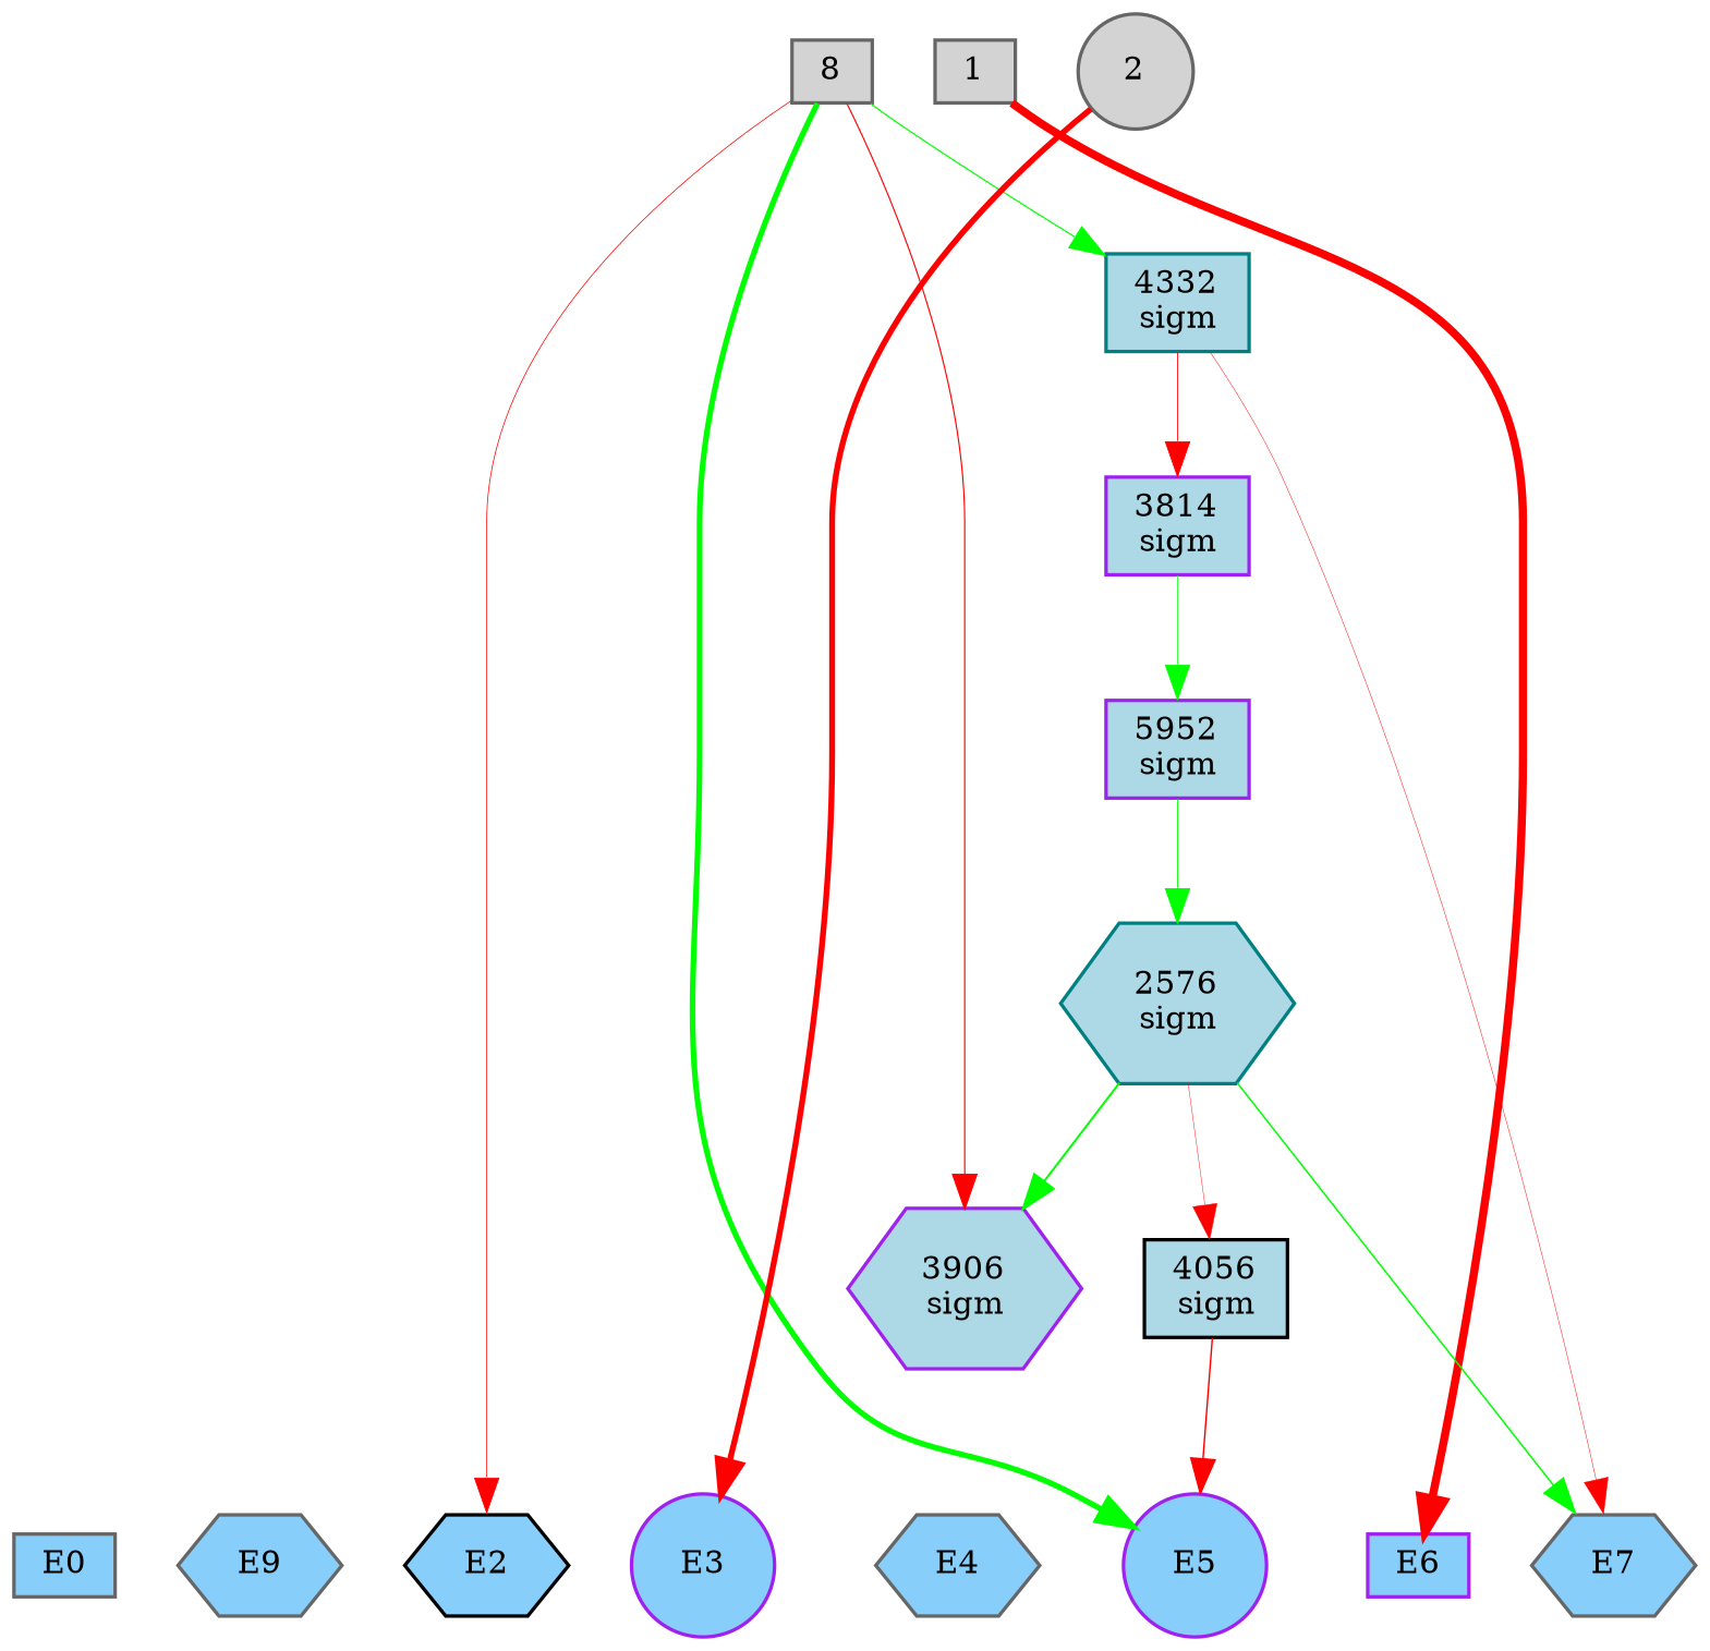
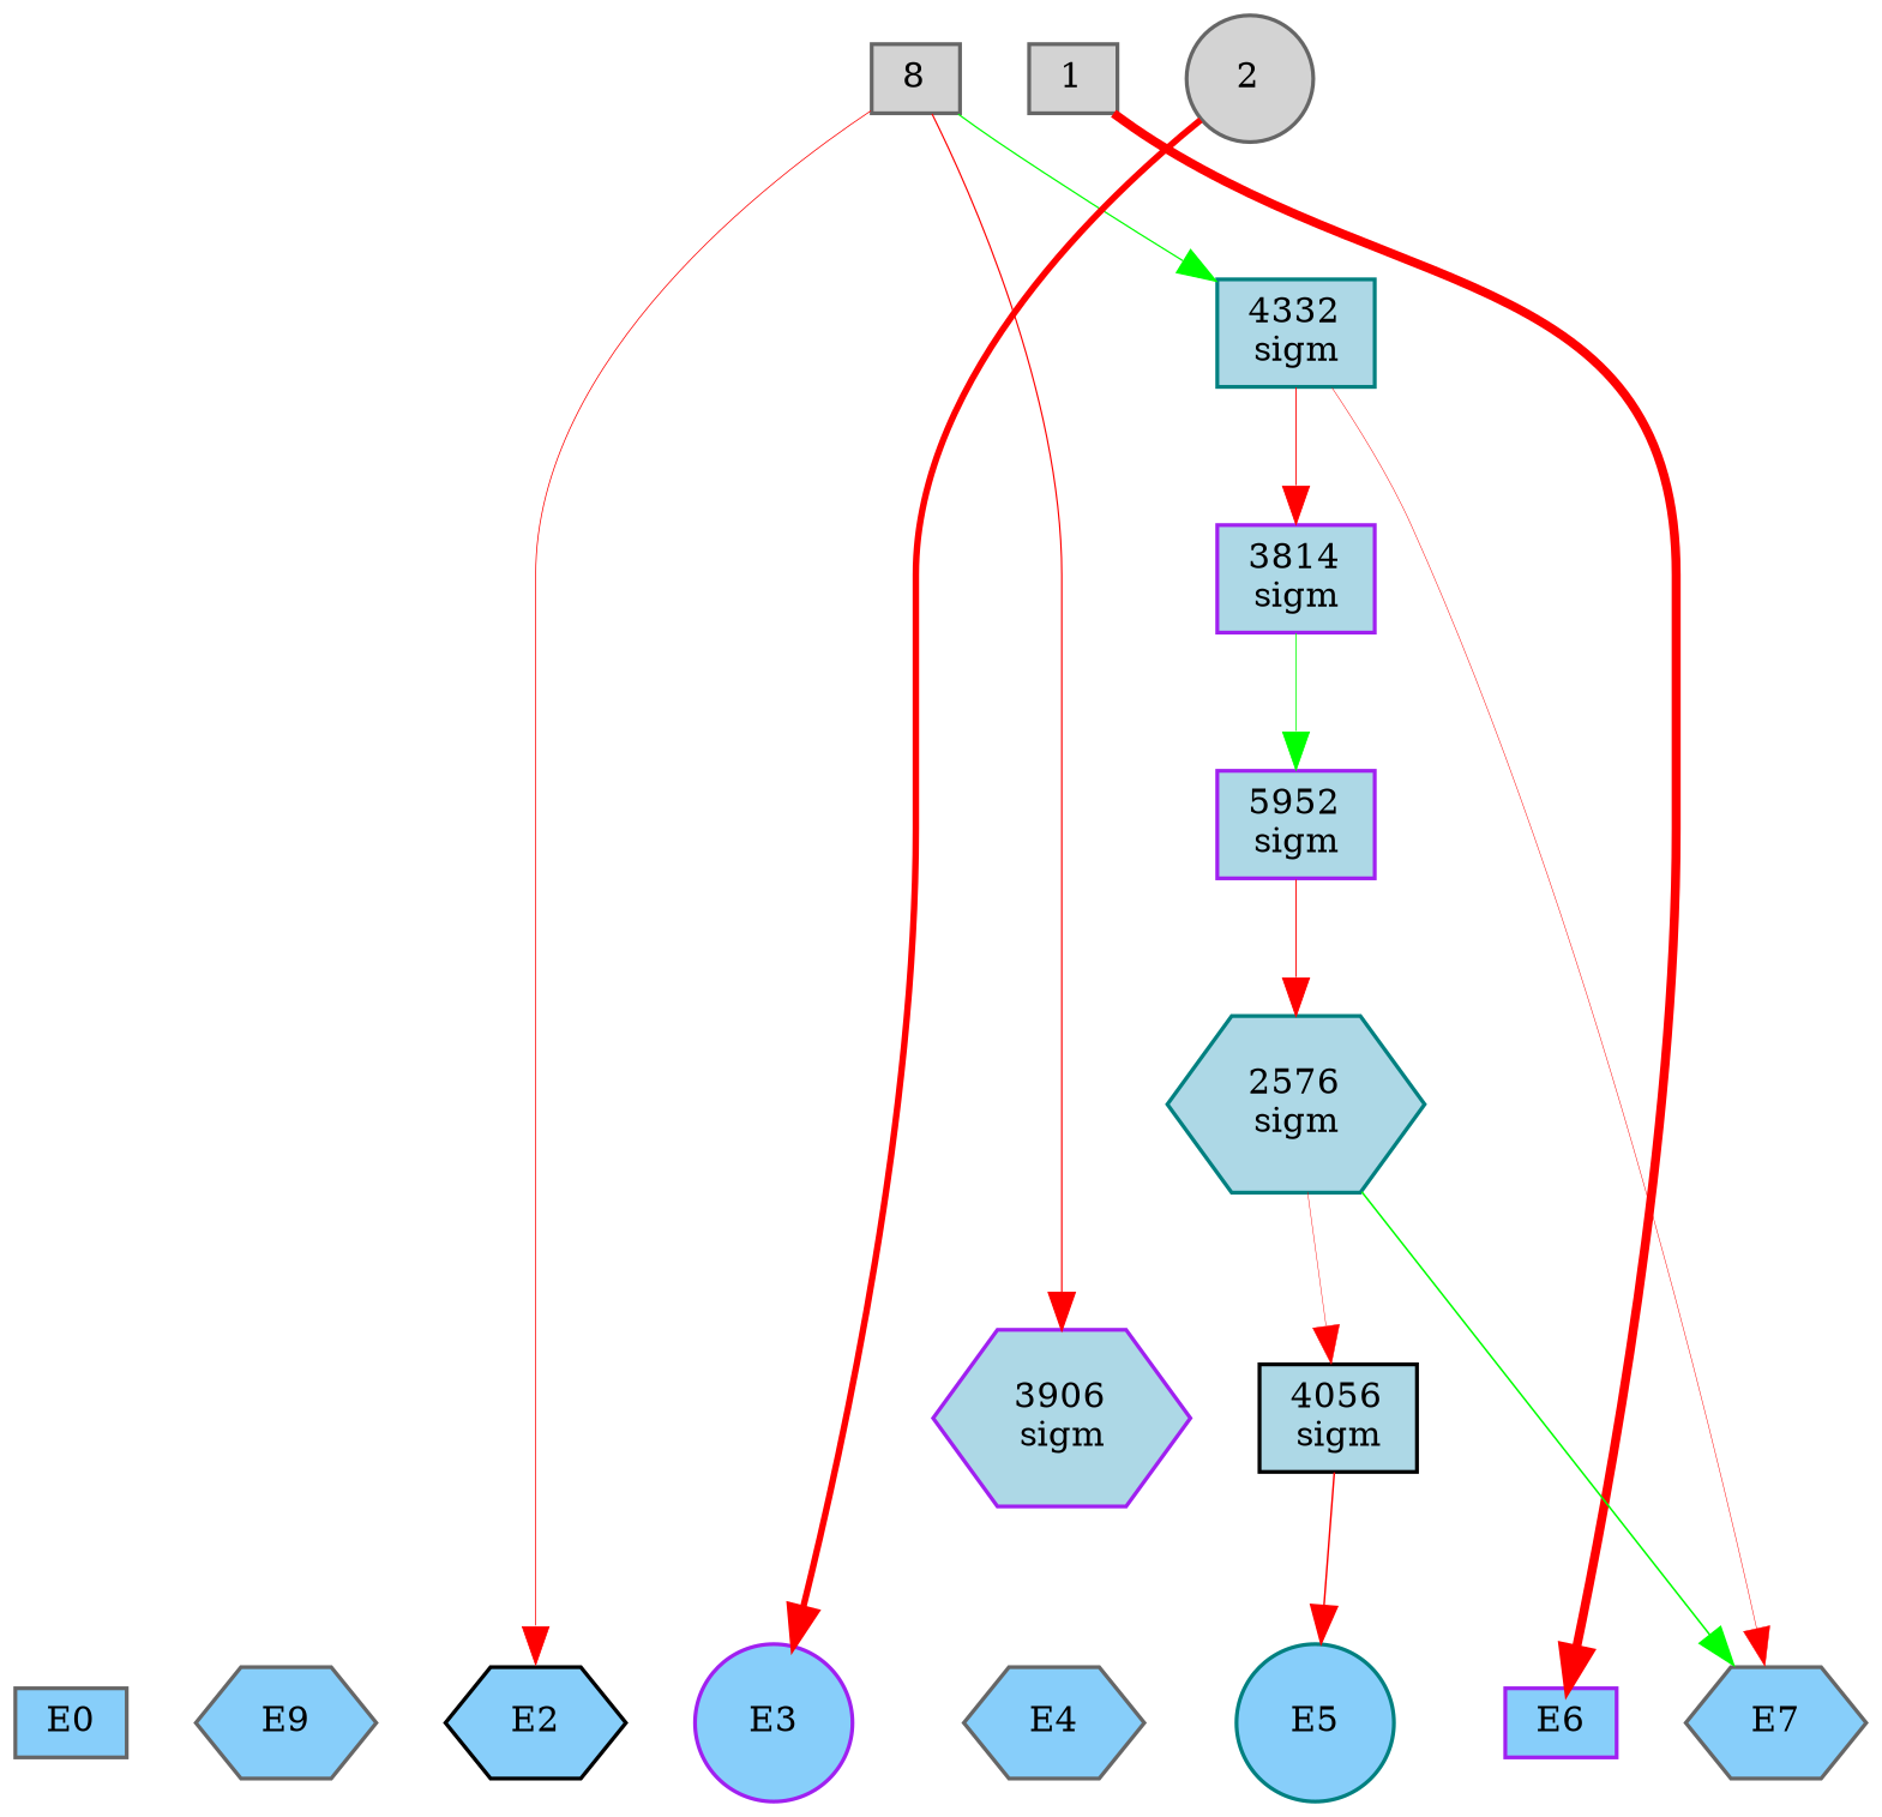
  digraph {
    node [color=gray40 fillcolor=lightskyblue fontsize=9 shape=box style=filled]
    edge [style=solid]
    n1 [fillcolor=lightgray height=0.2 label=8 width=0.2]
    1 [fillcolor=lightgray height=0.2 width=0.2]
    2 [fillcolor=lightgray height=0.2 shape=circle width=0.2]
    E0 [height=0.2 width=0.2]
    n5 [height=0.2 label=E9 shape=hexagon width=0.2]
    E2 [color=black height=0.2 shape=hexagon width=0.2]
    E3 [color=purple height=0.2 shape=circle width=0.2]
    E4 [height=0.2 shape=hexagon width=0.2]
-   E5 [color=purple height=0.2 shape=circle width=0.2]
+   E5 [color=teal height=0.2 shape=circle width=0.2]
    E6 [color=purple height=0.2 width=0.2]
    E7 [height=0.2 shape=hexagon width=0.2]
    n12 [color=purple fillcolor=lightblue height=0.2 label="3906\nsigm" shape=hexagon width=0.2]
    n13 [color=teal fillcolor=lightblue height=0.2 label="4332\nsigm" width=0.2]
    n14 [color=purple fillcolor=lightblue height=0.2 label="3814\nsigm" width=0.2]
    n15 [color=purple fillcolor=lightblue height=0.2 label="5952\nsigm" width=0.2]
    n16 [color=teal fillcolor=lightblue height=0.2 label="2576\nsigm" shape=hexagon width=0.2]
    n17 [color=black fillcolor=lightblue height=0.2 label="4056\nsigm" width=0.2]
    subgraph sub_1 {
      rank=source
      n1
      1
      2
    }
    subgraph sub_2 {
      rank=sink
      E0
      n5
      E2
      E3
      E4
      E5
      E6
      E7
    }
    n1 -> 1 [style=invis]
    n1 -> E2 [color=red penwidth=0.22776726838051298]
-   n1 -> E5 [color=green penwidth=1.6295181297103918]
    n1 -> n12 [color=red penwidth=0.35278796610299235]
    n1 -> n13 [color=green penwidth=0.36852157067777513]
    1 -> 2 [style=invis]
    1 -> E6 [color=red penwidth=2.33890953944161]
    2 -> E3 [color=red penwidth=1.6825989253189564]
    E0 -> n5 [style=invis]
    n5 -> E2 [style=invis]
    E2 -> E3 [style=invis]
    E3 -> E4 [style=invis]
    E4 -> E5 [style=invis]
    E5 -> E6 [style=invis]
    E6 -> E7 [style=invis]
    n13 -> E7 [color=red penwidth=0.14184411865250862]
    n13 -> n14 [color=red penwidth=0.2656081199809902]
    n14 -> n15 [color=green penwidth=0.23325945162890666]
-   n15 -> n16 [color=green penwidth=0.28009202195800126]
+   n15 -> n16 [color=red penwidth=0.28009202195800126]
    n16 -> E7 [color=green penwidth=0.4591081534680894]
-   n16 -> n12 [color=green penwidth=0.6034578208602245]
    n16 -> n17 [color=red penwidth=0.1311685459539236]
    n17 -> E5 [color=red penwidth=0.4377421908739436]
  }
